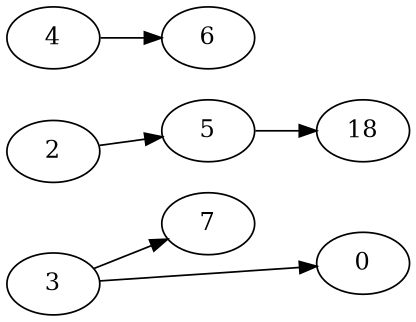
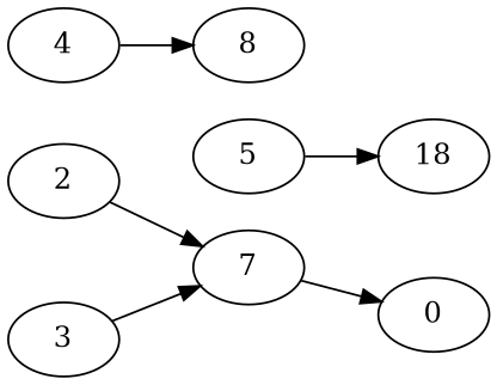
  digraph {
    rankdir=LR
    node [Processor=0 Start=16 Weight=4]
    edge [Weight=7]
    2 [Start=6 Weight=10]
    5 [Weight=3]
    3 [Processor=1 Start=12]
    n4 [Processor=1 label=0]
    7 [Processor=1 Start=20 Weight=3]
    4 [Start=2]
-   8 [Processor=1 Start=9 Weight=2 label=6]
+   8 [Processor=1 Start=9 Weight=2]
    n8 [Start=19 Weight=10 label=18]
-   2 -> 5 [Weight=13]
+   2 -> 7 [Weight=13]
    5 -> n8
-   3 -> n4
+   7 -> n4
    3 -> 7 [Weight=10]
    4 -> 8 [Weight=3]
  }
